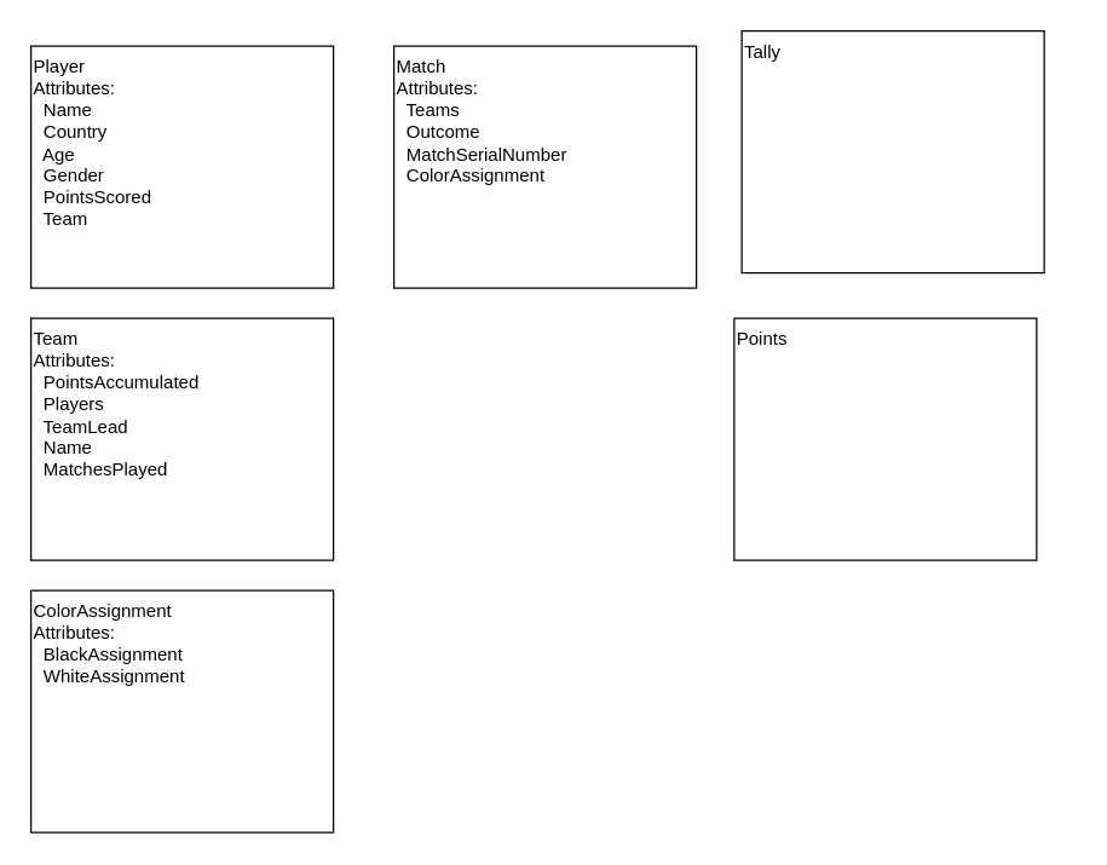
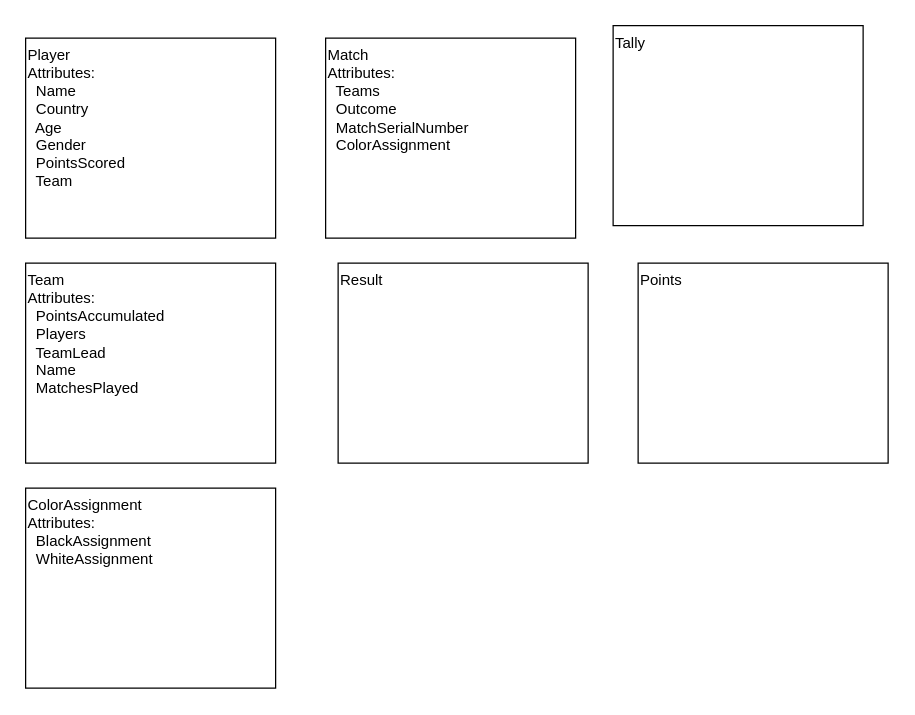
  <mxCell id="0" />
  <mxCell id="1" parent="0" />
  <mxCell id="2" value="Player&lt;br&gt;Attributes:&lt;br&gt;&amp;nbsp; Name&lt;br&gt;&amp;nbsp; Country&lt;br&gt;&amp;nbsp; Age&lt;br&gt;&amp;nbsp; Gender&lt;br&gt;&amp;nbsp; PointsScored&lt;br&gt;&amp;nbsp; Team" style="rounded=0;whiteSpace=wrap;html=1;verticalAlign=top;align=left;" vertex="1" parent="1"><mxGeometry x="20" y="30" width="200" height="160" as="geometry" /></mxCell>
  <mxCell id="3" value="Team&lt;br&gt;Attributes:&lt;br&gt;&amp;nbsp; PointsAccumulated&lt;br&gt;&amp;nbsp; Players&lt;br&gt;&amp;nbsp; TeamLead&lt;br&gt;&amp;nbsp; Name&lt;br&gt;&amp;nbsp; MatchesPlayed" style="rounded=0;whiteSpace=wrap;html=1;verticalAlign=top;align=left;" vertex="1" parent="1"><mxGeometry x="20" y="210" width="200" height="160" as="geometry" /></mxCell>
  <mxCell id="4" value="Match&lt;br&gt;Attributes:&lt;br&gt;&amp;nbsp; Teams&lt;br&gt;&amp;nbsp; Outcome&lt;br&gt;&amp;nbsp; MatchSerialNumber&lt;br&gt;&amp;nbsp; ColorAssignment" style="rounded=0;whiteSpace=wrap;html=1;verticalAlign=top;align=left;" vertex="1" parent="1"><mxGeometry x="260" y="30" width="200" height="160" as="geometry" /></mxCell>
+ <mxCell id="5" value="Result" style="rounded=0;whiteSpace=wrap;html=1;verticalAlign=top;align=left;" vertex="1" parent="1"><mxGeometry x="270" y="210" width="200" height="160" as="geometry" /></mxCell>
  <mxCell id="6" value="Tally" style="rounded=0;whiteSpace=wrap;html=1;verticalAlign=top;align=left;" vertex="1" parent="1"><mxGeometry x="490" y="20" width="200" height="160" as="geometry" /></mxCell>
- <mxCell id="7" value="Points" style="rounded=0;whiteSpace=wrap;html=1;verticalAlign=top;align=left;" vertex="1" parent="1"><mxGeometry x="485" y="210" width="200" height="160" as="geometry" /></mxCell>
+ <mxCell id="7" value="Points" style="rounded=0;whiteSpace=wrap;html=1;verticalAlign=top;align=left;" vertex="1" parent="1"><mxGeometry x="510" y="210" width="200" height="160" as="geometry" /></mxCell>
  <mxCell id="8" value="ColorAssignment&lt;br&gt;Attributes:&lt;br&gt;&amp;nbsp; BlackAssignment&lt;br&gt;&amp;nbsp; WhiteAssignment&lt;br&gt;&amp;nbsp;&amp;nbsp;" style="rounded=0;whiteSpace=wrap;html=1;verticalAlign=top;align=left;" vertex="1" parent="1"><mxGeometry x="20" y="390" width="200" height="160" as="geometry" /></mxCell>
